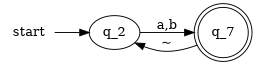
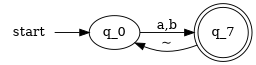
  digraph {
    rankdir=LR
    start [shape=plaintext]
-   q_0 [label=q_2]
+   q_0
    n3 [label=q_7 shape=doublecircle]
    start -> q_0
    q_0 -> n3 [label="a,b"]
    n3 -> q_0 [label="~"]
  }
